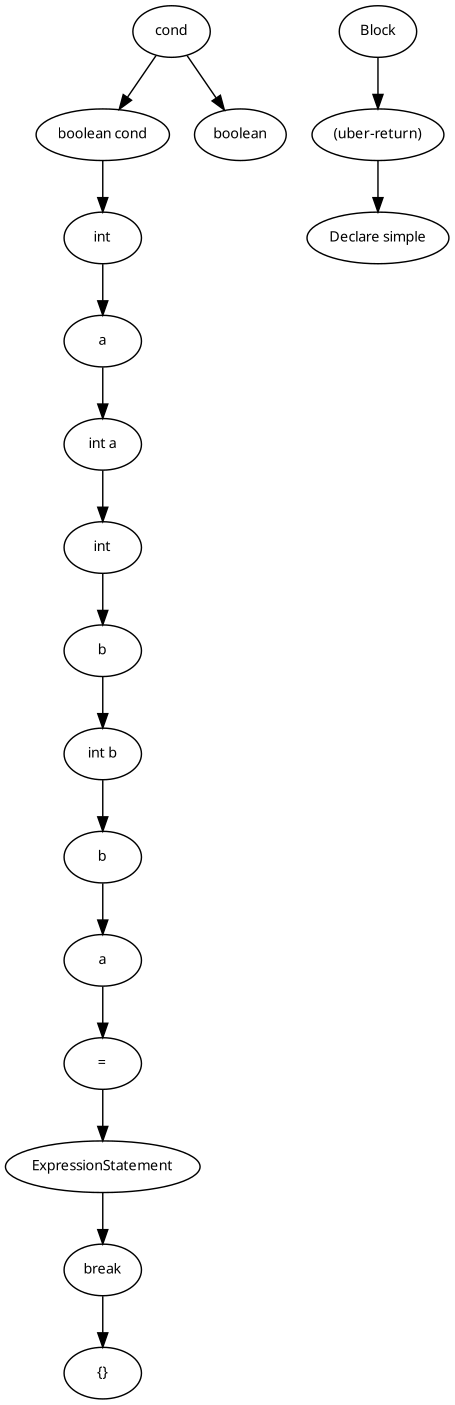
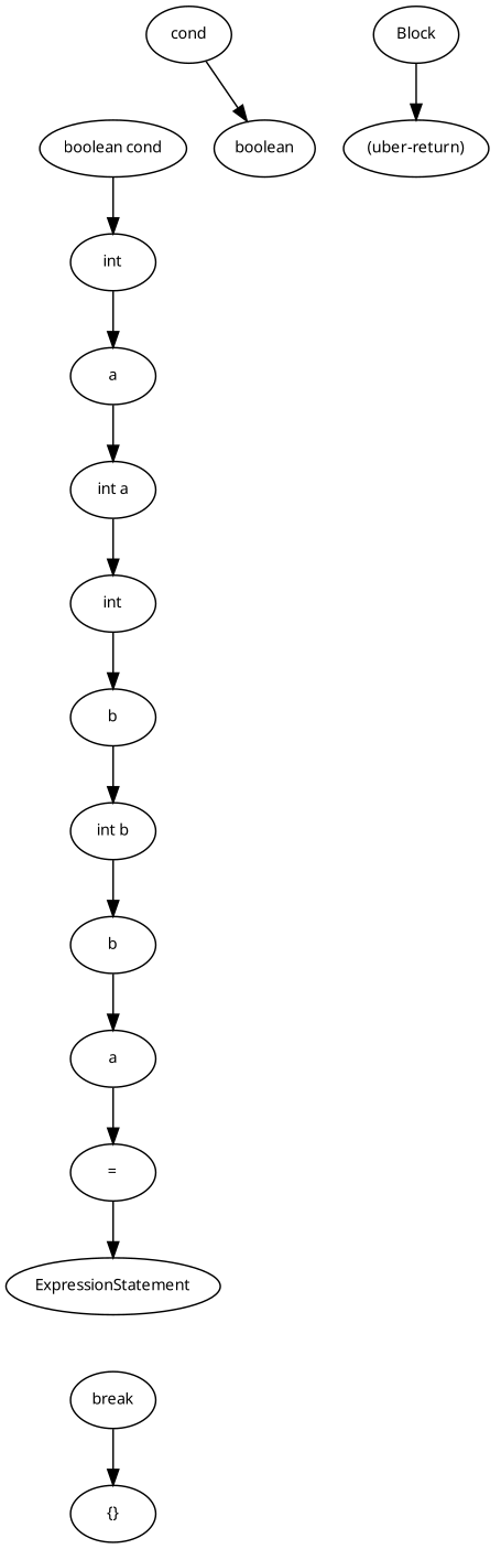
  digraph {
    fontname="Noto Sans"
    node [fontname="Noto Sans" fontsize=10]
    edge [fontname="Noto Sans"]
    n1 [label=break]
    n2 [label="{}"]
    n3 [label=b]
    n4 [label=a]
    n5 [label="="]
    n6 [label=ExpressionStatement]
    n7 [label=Block]
    n8 [label="(uber-return)"]
    n9 [label=b]
    n10 [label="int b"]
    n11 [label=int]
    n12 [label=a]
    n13 [label="int a"]
    n14 [label=int]
    n15 [label=cond]
    n16 [label="boolean cond"]
    n17 [label=boolean]
-   n18 [label="Declare simple"]
    n1 -> n2
    n3 -> n4
    n4 -> n5
    n5 -> n6
-   n6 -> n1
    n7 -> n8
-   n8 -> n18
    n9 -> n10
    n10 -> n3
    n11 -> n9
    n12 -> n13
    n13 -> n11
    n14 -> n12
-   n15 -> n16
    n15 -> n17
    n16 -> n14
  }
